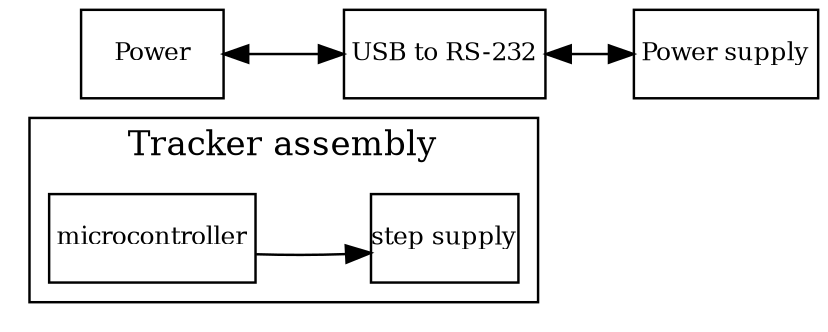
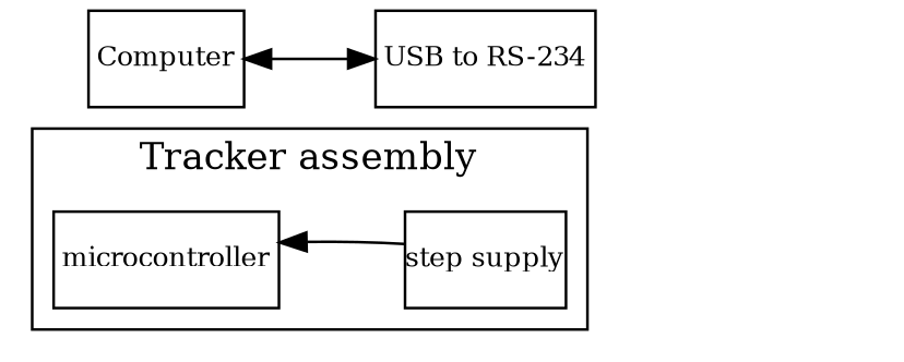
  digraph {
    align=center
    rankdir=LR
    node [fontsize=10 margin=0.001 shape=box]
    edge [dir=both]
    " microcontroller "
    n2 [label="step supply"]
-   " Computer " [label=Power]
-   " USB to RS-232 "
-   " Power supply "
+   " Computer "
+   " USB to RS-232 " [label="USB to RS-234"]
    subgraph cluster_1 {
      label="Tracker assembly"
      " microcontroller "
      n2
    }
-   " microcontroller " -> n2 [dir=""]
+   n2 -> " microcontroller " [dir=""]
    " Computer " -> " USB to RS-232 "
-   " USB to RS-232 " -> " Power supply "
  }
